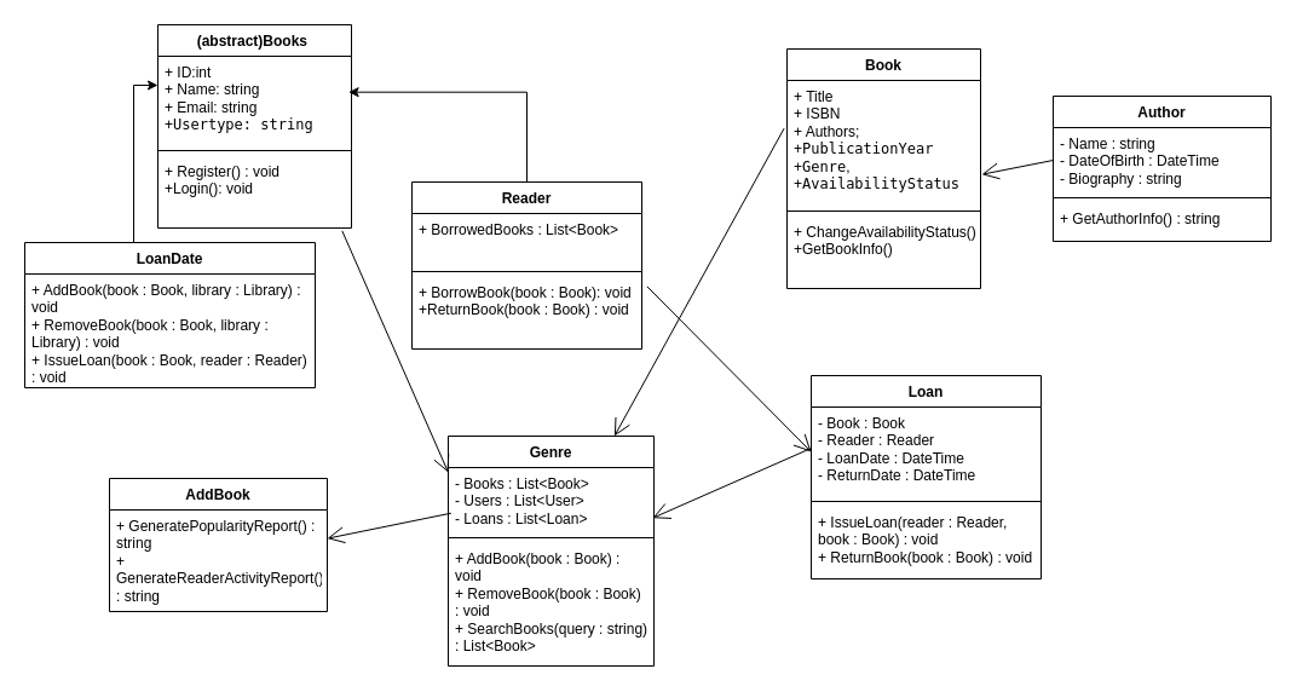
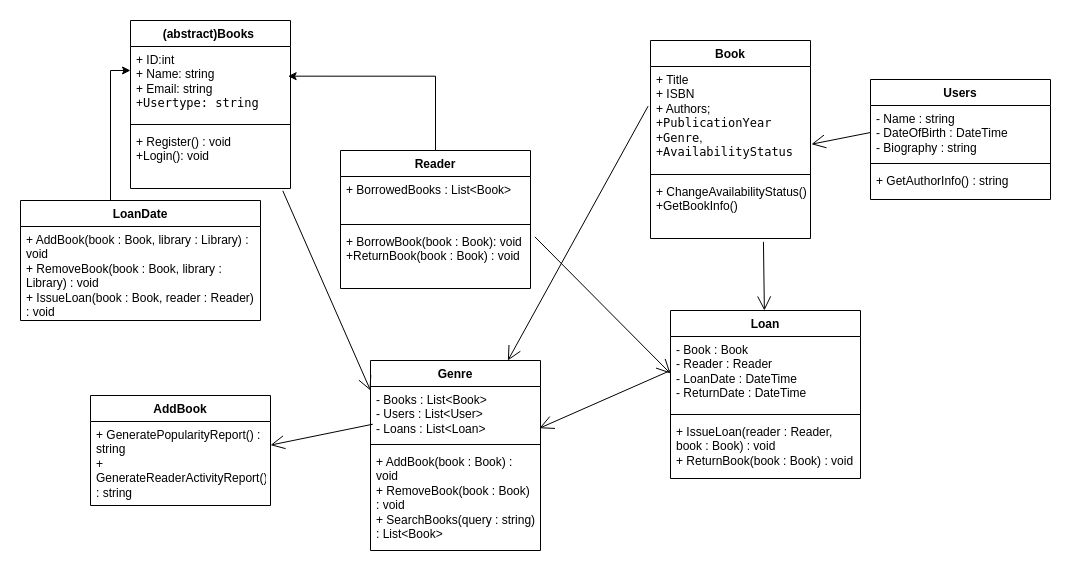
  <mxCell id="0" />
  <mxCell id="1" parent="0" />
  <mxCell id="2" value="Book" style="swimlane;fontStyle=1;align=center;verticalAlign=top;childLayout=stackLayout;horizontal=1;startSize=26;horizontalStack=0;resizeParent=1;resizeParentMax=0;resizeLast=0;collapsible=1;marginBottom=0;whiteSpace=wrap;html=1;" vertex="1" parent="1"><mxGeometry x="650" y="40" width="160" height="198" as="geometry" /></mxCell>
  <mxCell id="3" value="+ Title&lt;div&gt;+&amp;nbsp;&lt;span style=&quot;background-color: initial;&quot;&gt;ISBN&lt;/span&gt;&lt;/div&gt;&lt;div&gt;+ Authors;&lt;/div&gt;&lt;div&gt;+&lt;code style=&quot;background-color: initial;&quot;&gt;PublicationYear&lt;/code&gt;&lt;/div&gt;&lt;div&gt;&lt;code style=&quot;background-color: initial;&quot;&gt;&lt;font face=&quot;Helvetica&quot;&gt;+&lt;/font&gt;Genre&lt;/code&gt;&lt;span style=&quot;background-color: initial;&quot;&gt;, +&lt;/span&gt;&lt;code style=&quot;background-color: initial;&quot;&gt;AvailabilityStatus&lt;/code&gt;&lt;/div&gt;" style="text;strokeColor=none;fillColor=none;align=left;verticalAlign=top;spacingLeft=4;spacingRight=4;overflow=hidden;rotatable=0;points=[[0,0.5],[1,0.5]];portConstraint=eastwest;whiteSpace=wrap;html=1;" vertex="1" parent="2"><mxGeometry y="26" width="160" height="104" as="geometry" /></mxCell>
  <mxCell id="4" value="" style="line;strokeWidth=1;fillColor=none;align=left;verticalAlign=middle;spacingTop=-1;spacingLeft=3;spacingRight=3;rotatable=0;labelPosition=right;points=[];portConstraint=eastwest;strokeColor=inherit;" vertex="1" parent="2"><mxGeometry y="130" width="160" height="8" as="geometry" /></mxCell>
  <mxCell id="5" value="+&amp;nbsp;ChangeAvailabilityStatus()&lt;div&gt;+GetBookInfo()&lt;/div&gt;" style="text;strokeColor=none;fillColor=none;align=left;verticalAlign=top;spacingLeft=4;spacingRight=4;overflow=hidden;rotatable=0;points=[[0,0.5],[1,0.5]];portConstraint=eastwest;whiteSpace=wrap;html=1;" vertex="1" parent="2"><mxGeometry y="138" width="160" height="60" as="geometry" /></mxCell>
  <mxCell id="6" value="(abstract)Books&amp;nbsp;" style="swimlane;fontStyle=1;align=center;verticalAlign=top;childLayout=stackLayout;horizontal=1;startSize=26;horizontalStack=0;resizeParent=1;resizeParentMax=0;resizeLast=0;collapsible=1;marginBottom=0;whiteSpace=wrap;html=1;" vertex="1" parent="1"><mxGeometry x="130" y="20" width="160" height="168" as="geometry" /></mxCell>
  <mxCell id="7" value="+ ID:int&lt;div&gt;+ Name: string&lt;/div&gt;&lt;div&gt;+ Email: string&lt;/div&gt;&lt;div&gt;+&lt;font face=&quot;monospace&quot;&gt;Usertype: string&lt;/font&gt;&lt;/div&gt;&lt;div&gt;&lt;br&gt;&lt;/div&gt;" style="text;strokeColor=none;fillColor=none;align=left;verticalAlign=top;spacingLeft=4;spacingRight=4;overflow=hidden;rotatable=0;points=[[0,0.5],[1,0.5]];portConstraint=eastwest;whiteSpace=wrap;html=1;" vertex="1" parent="6"><mxGeometry y="26" width="160" height="74" as="geometry" /></mxCell>
  <mxCell id="8" value="" style="line;strokeWidth=1;fillColor=none;align=left;verticalAlign=middle;spacingTop=-1;spacingLeft=3;spacingRight=3;rotatable=0;labelPosition=right;points=[];portConstraint=eastwest;strokeColor=inherit;" vertex="1" parent="6"><mxGeometry y="100" width="160" height="8" as="geometry" /></mxCell>
  <mxCell id="9" value="+ Register() : void&lt;div&gt;+Login(): void&lt;/div&gt;" style="text;strokeColor=none;fillColor=none;align=left;verticalAlign=top;spacingLeft=4;spacingRight=4;overflow=hidden;rotatable=0;points=[[0,0.5],[1,0.5]];portConstraint=eastwest;whiteSpace=wrap;html=1;" vertex="1" parent="6"><mxGeometry y="108" width="160" height="60" as="geometry" /></mxCell>
  <mxCell id="10" value="Reader" style="swimlane;fontStyle=1;align=center;verticalAlign=top;childLayout=stackLayout;horizontal=1;startSize=26;horizontalStack=0;resizeParent=1;resizeParentMax=0;resizeLast=0;collapsible=1;marginBottom=0;whiteSpace=wrap;html=1;" vertex="1" parent="1"><mxGeometry x="340" y="150" width="190" height="138" as="geometry" /></mxCell>
  <mxCell id="11" value="+ BorrowedBooks : List&amp;lt;Book&amp;gt;" style="text;strokeColor=none;fillColor=none;align=left;verticalAlign=top;spacingLeft=4;spacingRight=4;overflow=hidden;rotatable=0;points=[[0,0.5],[1,0.5]];portConstraint=eastwest;whiteSpace=wrap;html=1;" vertex="1" parent="10"><mxGeometry y="26" width="190" height="44" as="geometry" /></mxCell>
  <mxCell id="12" value="" style="line;strokeWidth=1;fillColor=none;align=left;verticalAlign=middle;spacingTop=-1;spacingLeft=3;spacingRight=3;rotatable=0;labelPosition=right;points=[];portConstraint=eastwest;strokeColor=inherit;" vertex="1" parent="10"><mxGeometry y="70" width="190" height="8" as="geometry" /></mxCell>
  <mxCell id="13" value="+ BorrowBook(book : Book): void&lt;div&gt;+ReturnBook(book : Book) : void&lt;/div&gt;" style="text;strokeColor=none;fillColor=none;align=left;verticalAlign=top;spacingLeft=4;spacingRight=4;overflow=hidden;rotatable=0;points=[[0,0.5],[1,0.5]];portConstraint=eastwest;whiteSpace=wrap;html=1;" vertex="1" parent="10"><mxGeometry y="78" width="190" height="60" as="geometry" /></mxCell>
  <mxCell id="14" value="LoanDate" style="swimlane;fontStyle=1;align=center;verticalAlign=top;childLayout=stackLayout;horizontal=1;startSize=26;horizontalStack=0;resizeParent=1;resizeParentMax=0;resizeLast=0;collapsible=1;marginBottom=0;whiteSpace=wrap;html=1;" vertex="1" parent="1"><mxGeometry x="20" y="200" width="240" height="120" as="geometry" /></mxCell>
  <mxCell id="15" value="+ &lt;span class=&quot;hljs-selector-tag&quot;&gt;AddBook&lt;/span&gt;(&lt;span class=&quot;hljs-attribute&quot;&gt;book &lt;/span&gt;: Book, &lt;span class=&quot;hljs-attribute&quot;&gt;library &lt;/span&gt;: Library) : &lt;span class=&quot;hljs-selector-tag&quot;&gt;void&lt;/span&gt;&lt;br/&gt;+ &lt;span class=&quot;hljs-selector-tag&quot;&gt;RemoveBook&lt;/span&gt;(&lt;span class=&quot;hljs-attribute&quot;&gt;book &lt;/span&gt;: Book, &lt;span class=&quot;hljs-attribute&quot;&gt;library &lt;/span&gt;: Library) : &lt;span class=&quot;hljs-selector-tag&quot;&gt;void&lt;/span&gt;&lt;br/&gt;+ &lt;span class=&quot;hljs-selector-tag&quot;&gt;IssueLoan&lt;/span&gt;(&lt;span class=&quot;hljs-attribute&quot;&gt;book &lt;/span&gt;: Book, &lt;span class=&quot;hljs-attribute&quot;&gt;reader &lt;/span&gt;: Reader) : &lt;span class=&quot;hljs-selector-tag&quot;&gt;void&lt;/span&gt;" style="text;strokeColor=none;fillColor=none;align=left;verticalAlign=top;spacingLeft=4;spacingRight=4;overflow=hidden;rotatable=0;points=[[0,0.5],[1,0.5]];portConstraint=eastwest;whiteSpace=wrap;html=1;" vertex="1" parent="14"><mxGeometry y="26" width="240" height="94" as="geometry" /></mxCell>
  <mxCell id="16" style="edgeStyle=orthogonalEdgeStyle;rounded=0;orthogonalLoop=1;jettySize=auto;html=1;entryX=0;entryY=0.324;entryDx=0;entryDy=0;entryPerimeter=0;exitX=0.5;exitY=0;exitDx=0;exitDy=0;" edge="1" parent="1" source="14" target="7"><mxGeometry relative="1" as="geometry"><mxPoint x="480" y="473" as="sourcePoint" /><Array as="points"><mxPoint x="110" y="200" /><mxPoint x="110" y="70" /></Array></mxGeometry></mxCell>
  <mxCell id="17" style="edgeStyle=orthogonalEdgeStyle;rounded=0;orthogonalLoop=1;jettySize=auto;html=1;exitX=0.5;exitY=0;exitDx=0;exitDy=0;entryX=0.985;entryY=0.401;entryDx=0;entryDy=0;entryPerimeter=0;" edge="1" parent="1" source="10" target="7"><mxGeometry relative="1" as="geometry" /></mxCell>
  <mxCell id="18" value="Loan" style="swimlane;fontStyle=1;align=center;verticalAlign=top;childLayout=stackLayout;horizontal=1;startSize=26;horizontalStack=0;resizeParent=1;resizeParentMax=0;resizeLast=0;collapsible=1;marginBottom=0;whiteSpace=wrap;html=1;" vertex="1" parent="1"><mxGeometry x="670" y="310" width="190" height="168" as="geometry" /></mxCell>
  <mxCell id="19" value="&lt;span class=&quot;hljs-bullet&quot;&gt;-&lt;/span&gt; Book : Book&amp;nbsp;&lt;div&gt;&lt;span class=&quot;hljs-bullet&quot;&gt;-&lt;/span&gt; Reader : Reader&amp;nbsp;&lt;/div&gt;&lt;div&gt;&lt;span class=&quot;hljs-bullet&quot;&gt;-&lt;/span&gt; LoanDate : DateTime&amp;nbsp;&lt;/div&gt;&lt;div&gt;&lt;span class=&quot;hljs-section&quot;&gt;- ReturnDate : DateTime&lt;/span&gt;&lt;/div&gt;" style="text;strokeColor=none;fillColor=none;align=left;verticalAlign=top;spacingLeft=4;spacingRight=4;overflow=hidden;rotatable=0;points=[[0,0.5],[1,0.5]];portConstraint=eastwest;whiteSpace=wrap;html=1;" vertex="1" parent="18"><mxGeometry y="26" width="190" height="74" as="geometry" /></mxCell>
  <mxCell id="20" value="" style="line;strokeWidth=1;fillColor=none;align=left;verticalAlign=middle;spacingTop=-1;spacingLeft=3;spacingRight=3;rotatable=0;labelPosition=right;points=[];portConstraint=eastwest;strokeColor=inherit;" vertex="1" parent="18"><mxGeometry y="100" width="190" height="8" as="geometry" /></mxCell>
  <mxCell id="21" value="&lt;span class=&quot;hljs-bullet&quot;&gt;+&lt;/span&gt; IssueLoan(reader : Reader, book : Book) : void&lt;br/&gt;&lt;span class=&quot;hljs-bullet&quot;&gt;+&lt;/span&gt; ReturnBook(book : Book) : void" style="text;strokeColor=none;fillColor=none;align=left;verticalAlign=top;spacingLeft=4;spacingRight=4;overflow=hidden;rotatable=0;points=[[0,0.5],[1,0.5]];portConstraint=eastwest;whiteSpace=wrap;html=1;" vertex="1" parent="18"><mxGeometry y="108" width="190" height="60" as="geometry" /></mxCell>
  <mxCell id="22" value="" style="endArrow=open;endFill=1;endSize=12;html=1;rounded=0;entryX=0;entryY=0.5;entryDx=0;entryDy=0;exitX=1.023;exitY=0.139;exitDx=0;exitDy=0;exitPerimeter=0;" edge="1" parent="1" source="13" target="19"><mxGeometry width="160" relative="1" as="geometry"><mxPoint x="690" y="450" as="sourcePoint" /><mxPoint x="850" y="450" as="targetPoint" /><Array as="points" /></mxGeometry></mxCell>
+ <mxCell id="23" value="" style="endArrow=open;endFill=1;endSize=12;html=1;rounded=0;exitX=0.706;exitY=1.056;exitDx=0;exitDy=0;exitPerimeter=0;" edge="1" parent="1" source="5" target="18"><mxGeometry width="160" relative="1" as="geometry"><mxPoint x="660" y="266" as="sourcePoint" /><mxPoint x="750" y="329" as="targetPoint" /></mxGeometry></mxCell>
  <mxCell id="24" value="Genre" style="swimlane;fontStyle=1;align=center;verticalAlign=top;childLayout=stackLayout;horizontal=1;startSize=26;horizontalStack=0;resizeParent=1;resizeParentMax=0;resizeLast=0;collapsible=1;marginBottom=0;whiteSpace=wrap;html=1;" vertex="1" parent="1"><mxGeometry x="370" y="360" width="170" height="190" as="geometry" /></mxCell>
  <mxCell id="25" value="&lt;span class=&quot;hljs-bullet&quot;&gt;-&lt;/span&gt; Books : List&lt;span class=&quot;xml&quot;&gt;&amp;lt;&lt;span class=&quot;hljs-name&quot;&gt;Book&lt;/span&gt;&amp;gt;&lt;/span&gt;&amp;nbsp;&lt;div&gt;&lt;span class=&quot;hljs-bullet&quot;&gt;-&lt;/span&gt; Users : List&lt;span class=&quot;xml&quot;&gt;&amp;lt;&lt;span class=&quot;hljs-name&quot;&gt;User&lt;/span&gt;&amp;gt;&lt;/span&gt;&lt;/div&gt;&lt;div&gt;&lt;span class=&quot;hljs-section&quot;&gt;- Loans : List&lt;span class=&quot;xml&quot;&gt;&lt;span class=&quot;hljs-tag&quot;&gt;&amp;lt;&lt;span class=&quot;hljs-name&quot;&gt;Loan&lt;/span&gt;&amp;gt;&lt;/span&gt;&lt;/span&gt;&lt;/span&gt;&lt;/div&gt;" style="text;strokeColor=none;fillColor=none;align=left;verticalAlign=top;spacingLeft=4;spacingRight=4;overflow=hidden;rotatable=0;points=[[0,0.5],[1,0.5]];portConstraint=eastwest;whiteSpace=wrap;html=1;" vertex="1" parent="24"><mxGeometry y="26" width="170" height="54" as="geometry" /></mxCell>
  <mxCell id="26" value="" style="line;strokeWidth=1;fillColor=none;align=left;verticalAlign=middle;spacingTop=-1;spacingLeft=3;spacingRight=3;rotatable=0;labelPosition=right;points=[];portConstraint=eastwest;strokeColor=inherit;" vertex="1" parent="24"><mxGeometry y="80" width="170" height="8" as="geometry" /></mxCell>
  <mxCell id="27" value="&lt;span class=&quot;hljs-bullet&quot;&gt;+&lt;/span&gt; AddBook(book : Book) : void&lt;br/&gt;&lt;span class=&quot;hljs-bullet&quot;&gt;+&lt;/span&gt; RemoveBook(book : Book) : void&lt;br/&gt;&lt;span class=&quot;hljs-bullet&quot;&gt;+&lt;/span&gt; SearchBooks(query : string) : List&lt;span class=&quot;xml&quot;&gt;&amp;lt;&lt;span class=&quot;hljs-name&quot;&gt;Book&lt;/span&gt;&amp;gt;&lt;/span&gt;" style="text;strokeColor=none;fillColor=none;align=left;verticalAlign=top;spacingLeft=4;spacingRight=4;overflow=hidden;rotatable=0;points=[[0,0.5],[1,0.5]];portConstraint=eastwest;whiteSpace=wrap;html=1;" vertex="1" parent="24"><mxGeometry y="88" width="170" height="102" as="geometry" /></mxCell>
  <mxCell id="28" value="" style="endArrow=open;endFill=1;endSize=12;html=1;rounded=0;exitX=-0.015;exitY=0.381;exitDx=0;exitDy=0;exitPerimeter=0;" edge="1" parent="1" source="3" target="24"><mxGeometry width="160" relative="1" as="geometry"><mxPoint x="560" y="151" as="sourcePoint" /><mxPoint x="510" y="350" as="targetPoint" /><Array as="points" /></mxGeometry></mxCell>
  <mxCell id="29" value="" style="endArrow=open;endFill=1;endSize=12;html=1;rounded=0;exitX=0.952;exitY=1.039;exitDx=0;exitDy=0;exitPerimeter=0;entryX=0;entryY=0.074;entryDx=0;entryDy=0;entryPerimeter=0;" edge="1" parent="1" source="9" target="25"><mxGeometry width="160" relative="1" as="geometry"><mxPoint x="327" y="224" as="sourcePoint" /><mxPoint x="190" y="478" as="targetPoint" /><Array as="points" /></mxGeometry></mxCell>
  <mxCell id="30" value="" style="endArrow=open;endFill=1;endSize=12;html=1;rounded=0;entryX=0.994;entryY=0.772;entryDx=0;entryDy=0;entryPerimeter=0;" edge="1" parent="1" target="25"><mxGeometry width="160" relative="1" as="geometry"><mxPoint x="670" y="370" as="sourcePoint" /><mxPoint x="686" y="547" as="targetPoint" /><Array as="points" /></mxGeometry></mxCell>
- <mxCell id="31" value="Author" style="swimlane;fontStyle=1;align=center;verticalAlign=top;childLayout=stackLayout;horizontal=1;startSize=26;horizontalStack=0;resizeParent=1;resizeParentMax=0;resizeLast=0;collapsible=1;marginBottom=0;whiteSpace=wrap;html=1;" vertex="1" parent="1"><mxGeometry x="870" y="79" width="180" height="120" as="geometry" /></mxCell>
+ <mxCell id="31" value="Users" style="swimlane;fontStyle=1;align=center;verticalAlign=top;childLayout=stackLayout;horizontal=1;startSize=26;horizontalStack=0;resizeParent=1;resizeParentMax=0;resizeLast=0;collapsible=1;marginBottom=0;whiteSpace=wrap;html=1;" vertex="1" parent="1"><mxGeometry x="870" y="79" width="180" height="120" as="geometry" /></mxCell>
  <mxCell id="32" value="&lt;span class=&quot;hljs-bullet&quot;&gt;-&lt;/span&gt; Name : string&amp;nbsp;&lt;div&gt;&lt;span class=&quot;hljs-bullet&quot;&gt;-&lt;/span&gt; DateOfBirth : DateTime&lt;/div&gt;&lt;div&gt;&lt;span class=&quot;hljs-section&quot;&gt;- Biography : string&lt;/span&gt;&lt;/div&gt;" style="text;strokeColor=none;fillColor=none;align=left;verticalAlign=top;spacingLeft=4;spacingRight=4;overflow=hidden;rotatable=0;points=[[0,0.5],[1,0.5]];portConstraint=eastwest;whiteSpace=wrap;html=1;" vertex="1" parent="31"><mxGeometry y="26" width="180" height="54" as="geometry" /></mxCell>
  <mxCell id="33" value="" style="line;strokeWidth=1;fillColor=none;align=left;verticalAlign=middle;spacingTop=-1;spacingLeft=3;spacingRight=3;rotatable=0;labelPosition=right;points=[];portConstraint=eastwest;strokeColor=inherit;" vertex="1" parent="31"><mxGeometry y="80" width="180" height="8" as="geometry" /></mxCell>
  <mxCell id="34" value="&lt;span class=&quot;hljs-bullet&quot;&gt;+&lt;/span&gt; GetAuthorInfo() : string" style="text;strokeColor=none;fillColor=none;align=left;verticalAlign=top;spacingLeft=4;spacingRight=4;overflow=hidden;rotatable=0;points=[[0,0.5],[1,0.5]];portConstraint=eastwest;whiteSpace=wrap;html=1;" vertex="1" parent="31"><mxGeometry y="88" width="180" height="32" as="geometry" /></mxCell>
  <mxCell id="35" value="" style="endArrow=open;endFill=1;endSize=12;html=1;rounded=0;exitX=0;exitY=0.5;exitDx=0;exitDy=0;entryX=1.006;entryY=0.747;entryDx=0;entryDy=0;entryPerimeter=0;" edge="1" parent="1" source="32" target="3"><mxGeometry width="160" relative="1" as="geometry"><mxPoint x="859" y="119" as="sourcePoint" /><mxPoint x="860" y="188" as="targetPoint" /></mxGeometry></mxCell>
  <mxCell id="36" value="AddBook" style="swimlane;fontStyle=1;align=center;verticalAlign=top;childLayout=stackLayout;horizontal=1;startSize=26;horizontalStack=0;resizeParent=1;resizeParentMax=0;resizeLast=0;collapsible=1;marginBottom=0;whiteSpace=wrap;html=1;" vertex="1" parent="1"><mxGeometry x="90" y="395" width="180" height="110" as="geometry" /></mxCell>
  <mxCell id="37" value="&lt;span class=&quot;hljs-bullet&quot;&gt;+&lt;/span&gt; GeneratePopularityReport() : string&lt;br/&gt;&lt;span class=&quot;hljs-bullet&quot;&gt;+&lt;/span&gt; GenerateReaderActivityReport() : string" style="text;strokeColor=none;fillColor=none;align=left;verticalAlign=top;spacingLeft=4;spacingRight=4;overflow=hidden;rotatable=0;points=[[0,0.5],[1,0.5]];portConstraint=eastwest;whiteSpace=wrap;html=1;" vertex="1" parent="36"><mxGeometry y="26" width="180" height="84" as="geometry" /></mxCell>
  <mxCell id="38" value="" style="endArrow=open;endFill=1;endSize=12;html=1;rounded=0;exitX=0.014;exitY=0.698;exitDx=0;exitDy=0;exitPerimeter=0;" edge="1" parent="1" source="25" target="37"><mxGeometry width="160" relative="1" as="geometry"><mxPoint x="360" y="420" as="sourcePoint" /><mxPoint x="348" y="555" as="targetPoint" /><Array as="points" /></mxGeometry></mxCell>
